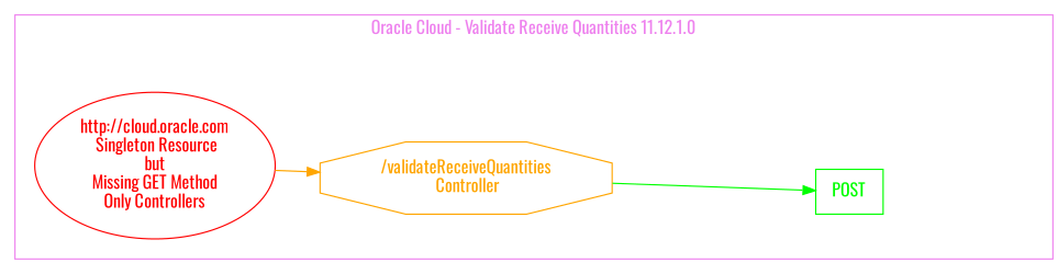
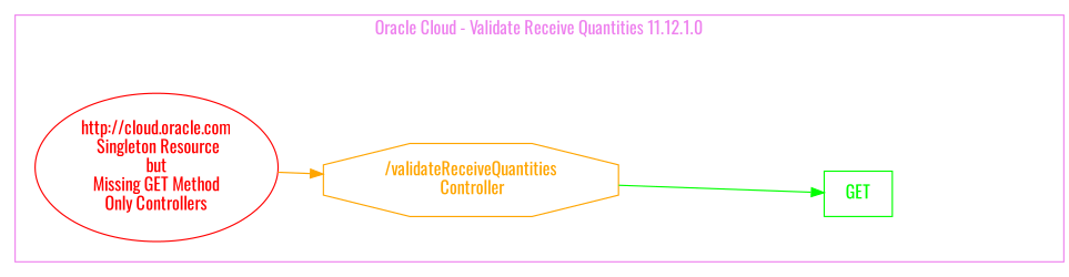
  digraph {
    rankdir=LR
    fontname=Oswald
    node [fontname=Oswald]
    edge [fontname=Oswald]
-   n1 [color=green fontcolor=green label=POST shape=box]
+   n1 [color=green fontcolor=green label=GET shape=box]
    n2 [color=orange fontcolor=orange label="/validateReceiveQuantities\n Controller" shape=octagon]
    n3 [color=red fontcolor=red label="http://cloud.oracle.com\n Singleton Resource\nbut\nMissing GET Method\nOnly Controllers" shape=ellipse]
    subgraph cluster_1 {
      color=violet
      fontcolor=violet
      label="Oracle Cloud - Validate Receive Quantities 11.12.1.0"
      subgraph cluster_2 {
        color=white
        fontcolor=white
        n3
        subgraph cluster_3 {
          color=white
          fontcolor=white
          n2
          subgraph cluster_4 {
            color=white
            fontcolor=white
            n1
          }
        }
      }
    }
    n2 -> n1 [color=green fontcolor=green]
    n3 -> n2 [color=orange fontcolor=orange]
  }
